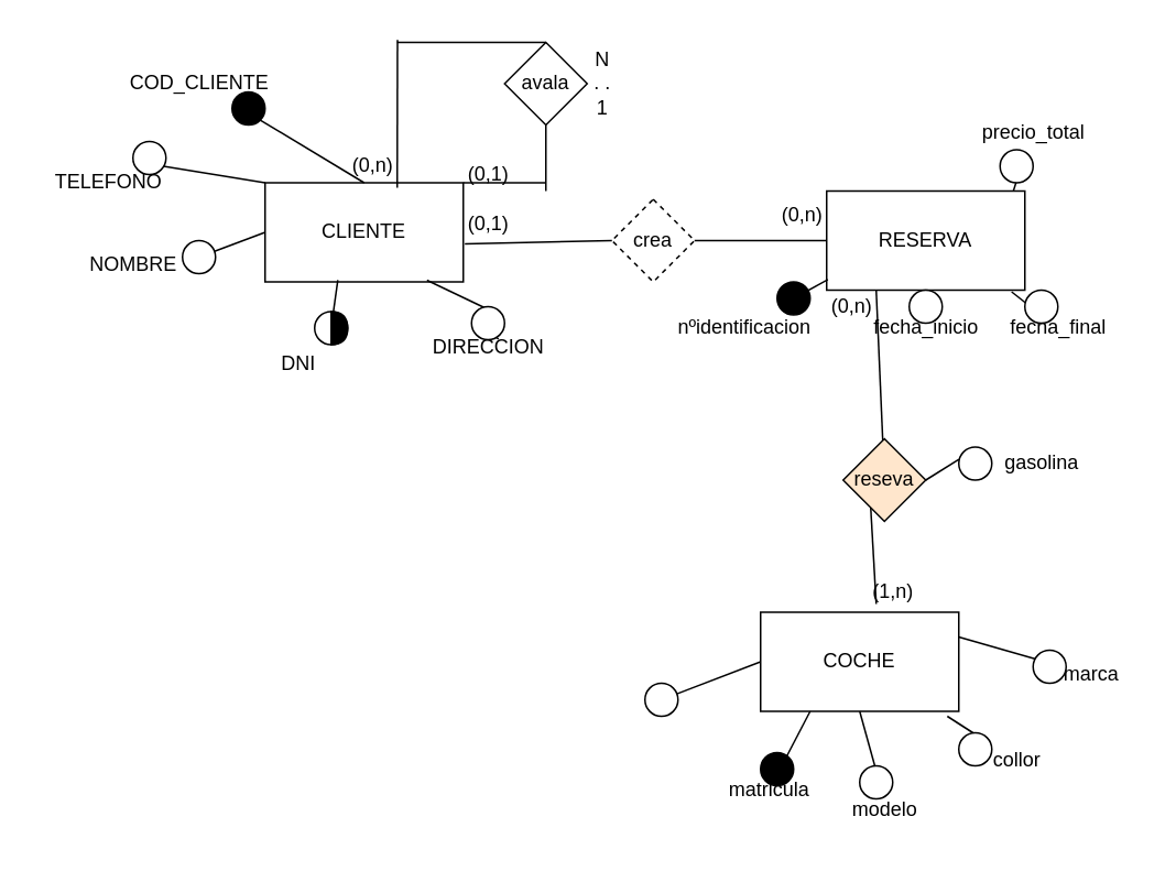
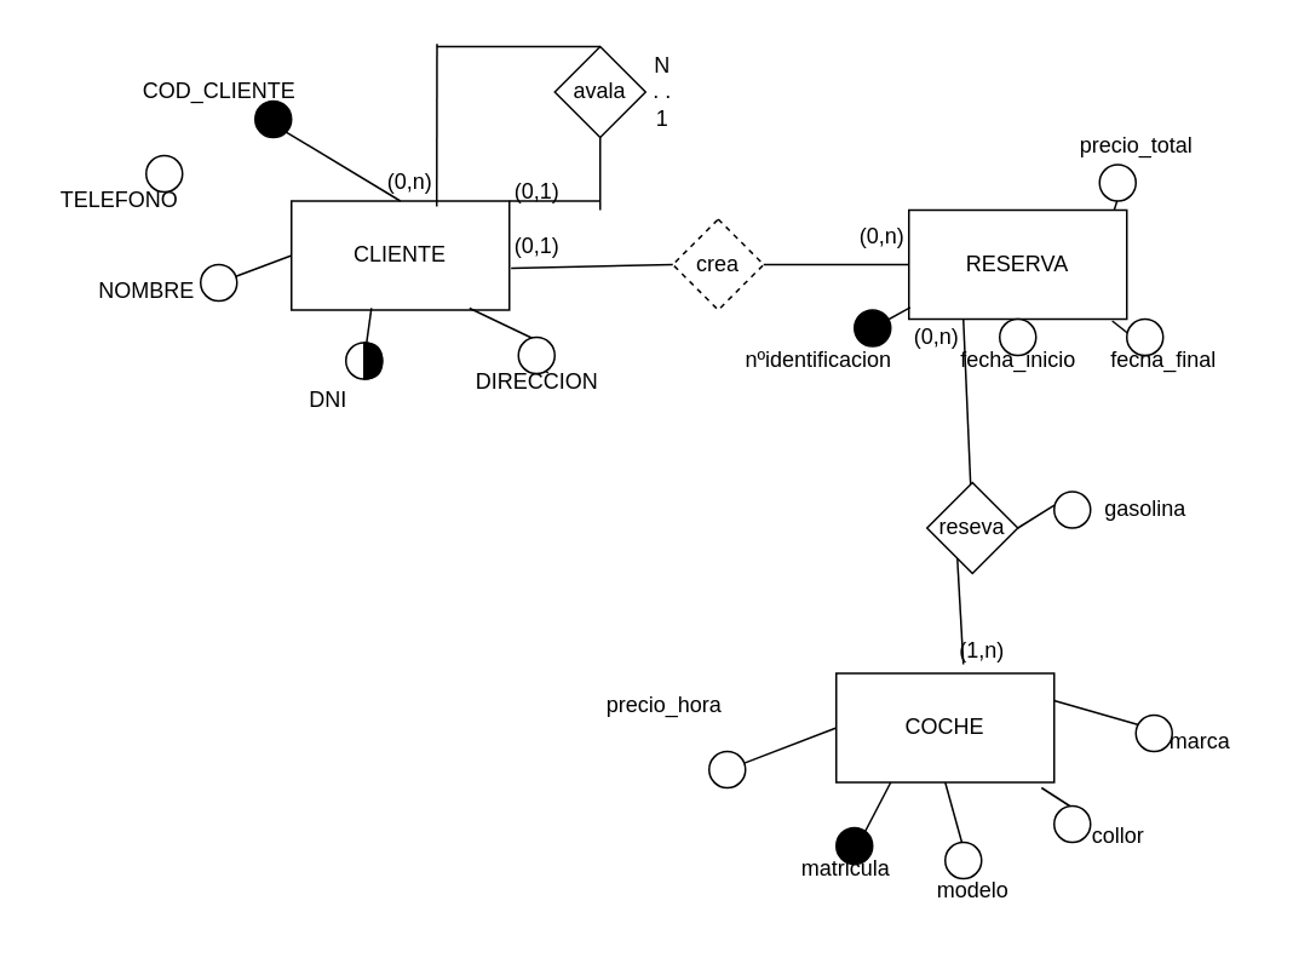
  <mxCell id="0" />
  <mxCell id="1" parent="0" />
  <mxCell id="2" value="CLIENTE" style="rounded=0;whiteSpace=wrap;html=1;" vertex="1" parent="1"><mxGeometry x="160" y="110" width="120" height="60" as="geometry" /></mxCell>
  <mxCell id="3" value="RESERVA" style="rounded=0;whiteSpace=wrap;html=1;" vertex="1" parent="1"><mxGeometry x="500" y="115" width="120" height="60" as="geometry" /></mxCell>
  <mxCell id="4" value="COCHE" style="whiteSpace=wrap;html=1;" vertex="1" parent="1"><mxGeometry x="460" y="370" width="120" height="60" as="geometry" /></mxCell>
  <mxCell id="5" value="crea" style="rhombus;whiteSpace=wrap;html=1;dashed=1;" vertex="1" parent="1"><mxGeometry x="370" y="120" width="50" height="50" as="geometry" /></mxCell>
  <mxCell id="6" value="" style="endArrow=none;html=1;rounded=0;exitX=1.008;exitY=0.617;exitDx=0;exitDy=0;exitPerimeter=0;entryX=0;entryY=0.5;entryDx=0;entryDy=0;" edge="1" parent="1" source="2" target="5"><mxGeometry width="50" height="50" relative="1" as="geometry"><mxPoint x="330" y="185" as="sourcePoint" /><mxPoint x="380" y="135" as="targetPoint" /></mxGeometry></mxCell>
  <mxCell id="7" value="" style="endArrow=none;html=1;rounded=0;entryX=0;entryY=0.5;entryDx=0;entryDy=0;exitX=1;exitY=0.5;exitDx=0;exitDy=0;" edge="1" parent="1" source="5" target="3"><mxGeometry width="50" height="50" relative="1" as="geometry"><mxPoint x="330" y="185" as="sourcePoint" /><mxPoint x="380" y="135" as="targetPoint" /></mxGeometry></mxCell>
  <mxCell id="8" value="(0,n)" style="text;html=1;align=center;verticalAlign=middle;resizable=0;points=[];autosize=1;strokeColor=none;fillColor=none;" vertex="1" parent="1"><mxGeometry x="460" y="115" width="50" height="30" as="geometry" /></mxCell>
  <mxCell id="9" value="DNI" style="text;html=1;align=center;verticalAlign=middle;resizable=0;points=[];autosize=1;strokeColor=none;fillColor=none;" vertex="1" parent="1"><mxGeometry x="160" y="205" width="40" height="30" as="geometry" /></mxCell>
  <mxCell id="10" value="NOMBRE" style="text;html=1;align=center;verticalAlign=middle;resizable=0;points=[];autosize=1;strokeColor=none;fillColor=none;" vertex="1" parent="1"><mxGeometry x="40" y="145" width="80" height="30" as="geometry" /></mxCell>
  <mxCell id="11" value="DIRECCION" style="text;html=1;align=center;verticalAlign=middle;resizable=0;points=[];autosize=1;strokeColor=none;fillColor=none;" vertex="1" parent="1"><mxGeometry x="250" y="195" width="90" height="30" as="geometry" /></mxCell>
  <mxCell id="12" value="TELEFONO" style="text;html=1;align=center;verticalAlign=middle;resizable=0;points=[];autosize=1;strokeColor=none;fillColor=none;" vertex="1" parent="1"><mxGeometry x="20" y="95" width="90" height="30" as="geometry" /></mxCell>
  <mxCell id="13" value="" style="endArrow=none;html=1;rounded=0;exitX=0.817;exitY=0.983;exitDx=0;exitDy=0;exitPerimeter=0;entryX=0.467;entryY=0.067;entryDx=0;entryDy=0;entryPerimeter=0;" edge="1" parent="1" source="18" target="11"><mxGeometry width="50" height="50" relative="1" as="geometry"><mxPoint x="330" y="185" as="sourcePoint" /><mxPoint x="380" y="135" as="targetPoint" /></mxGeometry></mxCell>
  <mxCell id="14" value="" style="endArrow=none;html=1;rounded=0;entryX=0.367;entryY=0.983;entryDx=0;entryDy=0;entryPerimeter=0;" edge="1" parent="1" source="20" target="2"><mxGeometry width="50" height="50" relative="1" as="geometry"><mxPoint x="200" y="195" as="sourcePoint" /><mxPoint x="380" y="135" as="targetPoint" /></mxGeometry></mxCell>
  <mxCell id="15" value="" style="endArrow=none;html=1;rounded=0;exitX=0;exitY=0.5;exitDx=0;exitDy=0;" edge="1" parent="1" source="22" target="10"><mxGeometry width="50" height="50" relative="1" as="geometry"><mxPoint x="330" y="185" as="sourcePoint" /><mxPoint x="380" y="135" as="targetPoint" /></mxGeometry></mxCell>
- <mxCell id="16" value="" style="endArrow=none;html=1;rounded=0;entryX=0;entryY=0;entryDx=0;entryDy=0;exitX=0.667;exitY=0.067;exitDx=0;exitDy=0;exitPerimeter=0;" edge="1" parent="1" source="12" target="2"><mxGeometry width="50" height="50" relative="1" as="geometry"><mxPoint x="330" y="185" as="sourcePoint" /><mxPoint x="380" y="135" as="targetPoint" /></mxGeometry></mxCell>
  <mxCell id="17" value="" style="endArrow=none;html=1;rounded=0;exitX=0.817;exitY=0.983;exitDx=0;exitDy=0;exitPerimeter=0;entryX=0.467;entryY=0.067;entryDx=0;entryDy=0;entryPerimeter=0;" edge="1" parent="1" source="2" target="18"><mxGeometry width="50" height="50" relative="1" as="geometry"><mxPoint x="258" y="169" as="sourcePoint" /><mxPoint x="292" y="197" as="targetPoint" /></mxGeometry></mxCell>
  <mxCell id="18" value="" style="ellipse;whiteSpace=wrap;html=1;aspect=fixed;" vertex="1" parent="1"><mxGeometry x="285" y="185" width="20" height="20" as="geometry" /></mxCell>
  <mxCell id="19" value="" style="endArrow=none;html=1;rounded=0;entryX=0.367;entryY=0.983;entryDx=0;entryDy=0;entryPerimeter=0;" edge="1" parent="1" target="20"><mxGeometry width="50" height="50" relative="1" as="geometry"><mxPoint x="200" y="195" as="sourcePoint" /><mxPoint x="204" y="169" as="targetPoint" /></mxGeometry></mxCell>
  <mxCell id="20" value="" style="ellipse;whiteSpace=wrap;html=1;aspect=fixed;" vertex="1" parent="1"><mxGeometry x="190" y="188" width="20" height="20" as="geometry" /></mxCell>
  <mxCell id="21" value="" style="endArrow=none;html=1;rounded=0;exitX=0;exitY=0.5;exitDx=0;exitDy=0;" edge="1" parent="1" source="2" target="22"><mxGeometry width="50" height="50" relative="1" as="geometry"><mxPoint x="160" y="140" as="sourcePoint" /><mxPoint x="120" y="150" as="targetPoint" /></mxGeometry></mxCell>
  <mxCell id="22" value="" style="ellipse;whiteSpace=wrap;html=1;aspect=fixed;" vertex="1" parent="1"><mxGeometry x="110" y="145" width="20" height="20" as="geometry" /></mxCell>
  <mxCell id="23" value="" style="ellipse;whiteSpace=wrap;html=1;aspect=fixed;" vertex="1" parent="1"><mxGeometry x="80" y="85" width="20" height="20" as="geometry" /></mxCell>
  <mxCell id="24" value="COD_CLIENTE" style="text;html=1;align=center;verticalAlign=middle;resizable=0;points=[];autosize=1;strokeColor=none;fillColor=none;" vertex="1" parent="1"><mxGeometry x="65" y="35" width="110" height="30" as="geometry" /></mxCell>
  <mxCell id="25" value="" style="endArrow=none;html=1;rounded=0;entryX=0.5;entryY=0;entryDx=0;entryDy=0;exitX=1;exitY=1;exitDx=0;exitDy=0;" edge="1" parent="1" source="26" target="2"><mxGeometry width="50" height="50" relative="1" as="geometry"><mxPoint x="210" y="55" as="sourcePoint" /><mxPoint x="380" y="135" as="targetPoint" /></mxGeometry></mxCell>
  <mxCell id="26" value="" style="ellipse;whiteSpace=wrap;html=1;aspect=fixed;strokeColor=#000000;fillColor=#000000;" vertex="1" parent="1"><mxGeometry x="140" y="55" width="20" height="20" as="geometry" /></mxCell>
  <mxCell id="27" value="" style="endArrow=none;html=1;rounded=0;entryX=0.006;entryY=0.894;entryDx=0;entryDy=0;entryPerimeter=0;" edge="1" parent="1" target="3"><mxGeometry width="50" height="50" relative="1" as="geometry"><mxPoint x="480" y="180" as="sourcePoint" /><mxPoint x="490" y="170" as="targetPoint" /></mxGeometry></mxCell>
  <mxCell id="28" value="nºidentificacion" style="text;html=1;align=center;verticalAlign=middle;resizable=0;points=[];autosize=1;strokeColor=none;fillColor=none;" vertex="1" parent="1"><mxGeometry x="400" y="183" width="100" height="30" as="geometry" /></mxCell>
  <mxCell id="29" value="fecha_inicio" style="text;html=1;align=center;verticalAlign=middle;resizable=0;points=[];autosize=1;strokeColor=none;fillColor=none;" vertex="1" parent="1"><mxGeometry x="515" y="183" width="90" height="30" as="geometry" /></mxCell>
  <mxCell id="30" value="fecha_final" style="text;html=1;align=center;verticalAlign=middle;resizable=0;points=[];autosize=1;strokeColor=none;fillColor=none;" vertex="1" parent="1"><mxGeometry x="600" y="183" width="80" height="30" as="geometry" /></mxCell>
  <mxCell id="31" value="precio_total" style="text;html=1;align=center;verticalAlign=middle;resizable=0;points=[];autosize=1;strokeColor=none;fillColor=none;" vertex="1" parent="1"><mxGeometry x="580" y="65" width="90" height="30" as="geometry" /></mxCell>
  <mxCell id="32" value="" style="endArrow=none;html=1;rounded=0;entryX=0.942;entryY=0;entryDx=0;entryDy=0;entryPerimeter=0;exitX=0.444;exitY=0.933;exitDx=0;exitDy=0;exitPerimeter=0;" edge="1" parent="1" source="31" target="3"><mxGeometry width="50" height="50" relative="1" as="geometry"><mxPoint x="330" y="185" as="sourcePoint" /><mxPoint x="380" y="135" as="targetPoint" /></mxGeometry></mxCell>
  <mxCell id="33" value="" style="endArrow=none;html=1;rounded=0;exitX=0.5;exitY=1;exitDx=0;exitDy=0;" edge="1" parent="1" source="3" target="29"><mxGeometry width="50" height="50" relative="1" as="geometry"><mxPoint x="330" y="185" as="sourcePoint" /><mxPoint x="380" y="135" as="targetPoint" /></mxGeometry></mxCell>
  <mxCell id="34" value="" style="endArrow=none;html=1;rounded=0;entryX=0.933;entryY=1.017;entryDx=0;entryDy=0;entryPerimeter=0;" edge="1" parent="1" source="30" target="3"><mxGeometry width="50" height="50" relative="1" as="geometry"><mxPoint x="330" y="185" as="sourcePoint" /><mxPoint x="380" y="135" as="targetPoint" /></mxGeometry></mxCell>
  <mxCell id="35" value="" style="ellipse;whiteSpace=wrap;html=1;aspect=fixed;fillColor=#000000;" vertex="1" parent="1"><mxGeometry x="470" y="170" width="20" height="20" as="geometry" /></mxCell>
  <mxCell id="36" value="" style="ellipse;whiteSpace=wrap;html=1;aspect=fixed;" vertex="1" parent="1"><mxGeometry x="550" y="175" width="20" height="20" as="geometry" /></mxCell>
  <mxCell id="37" value="" style="ellipse;whiteSpace=wrap;html=1;aspect=fixed;" vertex="1" parent="1"><mxGeometry x="620" y="175" width="20" height="20" as="geometry" /></mxCell>
  <mxCell id="38" value="" style="ellipse;whiteSpace=wrap;html=1;aspect=fixed;" vertex="1" parent="1"><mxGeometry x="605" y="90" width="20" height="20" as="geometry" /></mxCell>
  <mxCell id="39" value="matricula" style="text;html=1;align=center;verticalAlign=middle;resizable=0;points=[];autosize=1;strokeColor=none;fillColor=none;" vertex="1" parent="1"><mxGeometry x="430" y="463" width="70" height="30" as="geometry" /></mxCell>
  <mxCell id="40" value="modelo" style="text;html=1;align=center;verticalAlign=middle;resizable=0;points=[];autosize=1;strokeColor=none;fillColor=none;" vertex="1" parent="1"><mxGeometry x="505" y="475" width="60" height="30" as="geometry" /></mxCell>
  <mxCell id="41" value="collor" style="text;html=1;align=center;verticalAlign=middle;resizable=0;points=[];autosize=1;strokeColor=none;fillColor=none;" vertex="1" parent="1"><mxGeometry x="590" y="445" width="50" height="30" as="geometry" /></mxCell>
  <mxCell id="42" value="marca" style="text;html=1;align=center;verticalAlign=middle;resizable=0;points=[];autosize=1;strokeColor=none;fillColor=none;" vertex="1" parent="1"><mxGeometry x="630" y="393" width="60" height="30" as="geometry" /></mxCell>
  <mxCell id="43" value="" style="endArrow=none;html=1;rounded=0;entryX=0.5;entryY=1;entryDx=0;entryDy=0;exitX=0.467;exitY=0.067;exitDx=0;exitDy=0;exitPerimeter=0;" edge="1" parent="1" source="40" target="4"><mxGeometry width="50" height="50" relative="1" as="geometry"><mxPoint x="350" y="245" as="sourcePoint" /><mxPoint x="400" y="195" as="targetPoint" /></mxGeometry></mxCell>
  <mxCell id="44" value="" style="endArrow=none;html=1;rounded=0;entryX=0.25;entryY=1;entryDx=0;entryDy=0;" edge="1" parent="1" source="39" target="4"><mxGeometry width="50" height="50" relative="1" as="geometry"><mxPoint x="350" y="245" as="sourcePoint" /><mxPoint x="400" y="195" as="targetPoint" /></mxGeometry></mxCell>
  <mxCell id="45" value="" style="endArrow=none;html=1;rounded=0;entryX=0.942;entryY=1.05;entryDx=0;entryDy=0;entryPerimeter=0;" edge="1" parent="1" source="41" target="4"><mxGeometry width="50" height="50" relative="1" as="geometry"><mxPoint x="350" y="245" as="sourcePoint" /><mxPoint x="400" y="195" as="targetPoint" /></mxGeometry></mxCell>
  <mxCell id="46" value="" style="endArrow=none;html=1;rounded=0;entryX=1;entryY=0.25;entryDx=0;entryDy=0;" edge="1" parent="1" source="42" target="4"><mxGeometry width="50" height="50" relative="1" as="geometry"><mxPoint x="350" y="245" as="sourcePoint" /><mxPoint x="400" y="195" as="targetPoint" /></mxGeometry></mxCell>
  <mxCell id="47" value="" style="ellipse;whiteSpace=wrap;html=1;aspect=fixed;fillColor=#000000;" vertex="1" parent="1"><mxGeometry x="460" y="455" width="20" height="20" as="geometry" /></mxCell>
  <mxCell id="48" value="" style="ellipse;whiteSpace=wrap;html=1;aspect=fixed;" vertex="1" parent="1"><mxGeometry x="520" y="463" width="20" height="20" as="geometry" /></mxCell>
  <mxCell id="49" value="" style="ellipse;whiteSpace=wrap;html=1;aspect=fixed;" vertex="1" parent="1"><mxGeometry x="580" y="443" width="20" height="20" as="geometry" /></mxCell>
  <mxCell id="50" value="" style="ellipse;whiteSpace=wrap;html=1;aspect=fixed;" vertex="1" parent="1"><mxGeometry x="625" y="393" width="20" height="20" as="geometry" /></mxCell>
  <mxCell id="51" value="" style="endArrow=none;html=1;rounded=0;entryX=0;entryY=0.5;entryDx=0;entryDy=0;" edge="1" parent="1" source="54" target="4"><mxGeometry width="50" height="50" relative="1" as="geometry"><mxPoint x="400" y="425" as="sourcePoint" /><mxPoint x="400" y="195" as="targetPoint" /></mxGeometry></mxCell>
+ <mxCell id="52" value="precio_hora" style="text;html=1;align=center;verticalAlign=middle;resizable=0;points=[];autosize=1;strokeColor=none;fillColor=none;" vertex="1" parent="1"><mxGeometry x="320" y="373" width="90" height="30" as="geometry" /></mxCell>
  <mxCell id="53" value="" style="endArrow=none;html=1;rounded=0;entryX=0;entryY=0.5;entryDx=0;entryDy=0;" edge="1" parent="1" target="54"><mxGeometry width="50" height="50" relative="1" as="geometry"><mxPoint x="400" y="425" as="sourcePoint" /><mxPoint x="460" y="400" as="targetPoint" /></mxGeometry></mxCell>
  <mxCell id="54" value="" style="ellipse;whiteSpace=wrap;html=1;aspect=fixed;" vertex="1" parent="1"><mxGeometry x="390" y="413" width="20" height="20" as="geometry" /></mxCell>
  <mxCell id="55" value="" style="endArrow=none;html=1;rounded=0;entryX=0.25;entryY=1;entryDx=0;entryDy=0;" edge="1" parent="1" source="57" target="3"><mxGeometry width="50" height="50" relative="1" as="geometry"><mxPoint x="530" y="365" as="sourcePoint" /><mxPoint x="380" y="135" as="targetPoint" /></mxGeometry></mxCell>
  <mxCell id="56" value="" style="endArrow=none;html=1;rounded=0;entryX=0.25;entryY=1;entryDx=0;entryDy=0;" edge="1" parent="1" target="57"><mxGeometry width="50" height="50" relative="1" as="geometry"><mxPoint x="530" y="365" as="sourcePoint" /><mxPoint x="530" y="175" as="targetPoint" /></mxGeometry></mxCell>
- <mxCell id="57" value="reseva" style="rhombus;whiteSpace=wrap;html=1;fillColor=#ffe6cc;" vertex="1" parent="1"><mxGeometry x="510" y="265" width="50" height="50" as="geometry" /></mxCell>
+ <mxCell id="57" value="reseva" style="rhombus;whiteSpace=wrap;html=1;" vertex="1" parent="1"><mxGeometry x="510" y="265" width="50" height="50" as="geometry" /></mxCell>
  <mxCell id="58" value="(1,n)" style="text;html=1;align=center;verticalAlign=middle;resizable=0;points=[];autosize=1;strokeColor=none;fillColor=none;" vertex="1" parent="1"><mxGeometry x="515" y="343" width="50" height="30" as="geometry" /></mxCell>
  <mxCell id="59" value="(0,n)" style="text;html=1;align=center;verticalAlign=middle;resizable=0;points=[];autosize=1;strokeColor=none;fillColor=none;" vertex="1" parent="1"><mxGeometry x="490" y="170" width="50" height="30" as="geometry" /></mxCell>
  <mxCell id="60" value="gasolina" style="text;html=1;align=center;verticalAlign=middle;resizable=0;points=[];autosize=1;strokeColor=none;fillColor=none;" vertex="1" parent="1"><mxGeometry x="595" y="265" width="70" height="30" as="geometry" /></mxCell>
  <mxCell id="61" value="" style="endArrow=none;html=1;rounded=0;entryX=0.006;entryY=0.372;entryDx=0;entryDy=0;entryPerimeter=0;exitX=1;exitY=0.5;exitDx=0;exitDy=0;" edge="1" parent="1" source="64" target="60"><mxGeometry width="50" height="50" relative="1" as="geometry"><mxPoint x="410" y="255" as="sourcePoint" /><mxPoint x="460" y="205" as="targetPoint" /></mxGeometry></mxCell>
  <mxCell id="62" value="(0,1)" style="text;html=1;align=center;verticalAlign=middle;resizable=0;points=[];autosize=1;strokeColor=none;fillColor=none;" vertex="1" parent="1"><mxGeometry x="270" y="120" width="50" height="30" as="geometry" /></mxCell>
  <mxCell id="63" value="" style="endArrow=none;html=1;rounded=0;entryX=0.006;entryY=0.372;entryDx=0;entryDy=0;entryPerimeter=0;exitX=1;exitY=0.5;exitDx=0;exitDy=0;" edge="1" parent="1" source="57" target="64"><mxGeometry width="50" height="50" relative="1" as="geometry"><mxPoint x="560" y="290" as="sourcePoint" /><mxPoint x="595" y="276" as="targetPoint" /></mxGeometry></mxCell>
  <mxCell id="64" value="" style="ellipse;whiteSpace=wrap;html=1;aspect=fixed;" vertex="1" parent="1"><mxGeometry x="580" y="270" width="20" height="20" as="geometry" /></mxCell>
  <mxCell id="65" value="" style="endArrow=none;html=1;rounded=0;exitX=0.907;exitY=0.075;exitDx=0;exitDy=0;exitPerimeter=0;" edge="1" parent="1"><mxGeometry width="50" height="50" relative="1" as="geometry"><mxPoint x="240" y="113" as="sourcePoint" /><mxPoint x="240.16" y="23.5" as="targetPoint" /></mxGeometry></mxCell>
  <mxCell id="66" value="" style="endArrow=none;html=1;rounded=0;" edge="1" parent="1"><mxGeometry width="50" height="50" relative="1" as="geometry"><mxPoint x="240" y="25" as="sourcePoint" /><mxPoint x="330" y="25" as="targetPoint" /></mxGeometry></mxCell>
  <mxCell id="67" value="avala" style="rhombus;whiteSpace=wrap;html=1;" vertex="1" parent="1"><mxGeometry x="305" y="25" width="50" height="50" as="geometry" /></mxCell>
  <mxCell id="68" value="" style="endArrow=none;html=1;rounded=0;entryX=0.5;entryY=1;entryDx=0;entryDy=0;" edge="1" parent="1" target="67"><mxGeometry width="50" height="50" relative="1" as="geometry"><mxPoint x="330" y="115" as="sourcePoint" /><mxPoint x="370" y="205" as="targetPoint" /></mxGeometry></mxCell>
  <mxCell id="69" value="" style="endArrow=none;html=1;rounded=0;exitX=1;exitY=0;exitDx=0;exitDy=0;" edge="1" parent="1" source="2"><mxGeometry width="50" height="50" relative="1" as="geometry"><mxPoint x="320" y="255" as="sourcePoint" /><mxPoint x="330" y="110" as="targetPoint" /></mxGeometry></mxCell>
  <mxCell id="70" value="(0,1)" style="text;html=1;align=center;verticalAlign=middle;resizable=0;points=[];autosize=1;strokeColor=none;fillColor=none;" vertex="1" parent="1"><mxGeometry x="270" y="90" width="50" height="30" as="geometry" /></mxCell>
  <mxCell id="71" value="(0,n)" style="text;html=1;align=center;verticalAlign=middle;resizable=0;points=[];autosize=1;strokeColor=none;fillColor=none;" vertex="1" parent="1"><mxGeometry x="200" y="85" width="50" height="30" as="geometry" /></mxCell>
  <mxCell id="72" value="N&lt;div&gt;. .&lt;/div&gt;&lt;div&gt;1&lt;/div&gt;" style="text;html=1;align=center;verticalAlign=middle;resizable=0;points=[];autosize=1;strokeColor=none;fillColor=none;" vertex="1" parent="1"><mxGeometry x="349" y="20" width="30" height="60" as="geometry" /></mxCell>
  <mxCell id="73" value="" style="shape=or;whiteSpace=wrap;html=1;fillColor=#000000;" vertex="1" parent="1"><mxGeometry x="200" y="188" width="10" height="20" as="geometry" /></mxCell>
